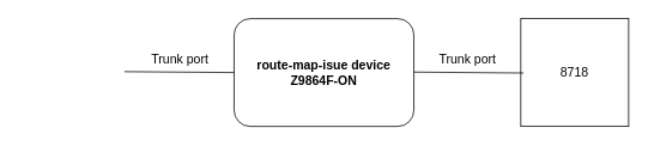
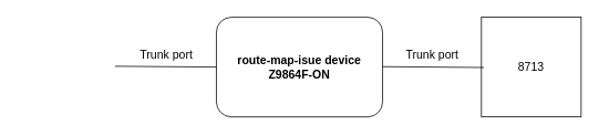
  <mxCell id="0" />
  <mxCell id="1" parent="0" />
  <mxCell id="2" value="" style="group" vertex="1" connectable="0" parent="1"><mxGeometry x="20" y="20" width="679" height="120" as="geometry" /></mxCell>
- <mxCell id="3" value="&lt;font style=&quot;font-size: 14px;&quot;&gt;8718&lt;/font&gt;" style="whiteSpace=wrap;html=1;aspect=fixed;" vertex="1" parent="2"><mxGeometry x="559" width="120" height="120" as="geometry" /></mxCell>
+ <mxCell id="3" value="&lt;font style=&quot;font-size: 14px;&quot;&gt;8713&lt;/font&gt;" style="whiteSpace=wrap;html=1;aspect=fixed;" vertex="1" parent="2"><mxGeometry x="559" width="120" height="120" as="geometry" /></mxCell>
  <mxCell id="4" value="" style="group" vertex="1" connectable="0" parent="2"><mxGeometry width="562" height="120" as="geometry" /></mxCell>
  <mxCell id="5" value="&lt;b&gt;&lt;font style=&quot;font-size: 14px;&quot;&gt;route-map-isue device&lt;/font&gt;&lt;/b&gt;&lt;div&gt;&lt;font style=&quot;&quot;&gt;&lt;span style=&quot;font-size: 14px;&quot;&gt;&lt;b&gt;Z9864F-ON&lt;/b&gt;&lt;/span&gt;&lt;br&gt;&lt;/font&gt;&lt;/div&gt;" style="rounded=1;whiteSpace=wrap;html=1;" vertex="1" parent="4"><mxGeometry x="240" width="200" height="120" as="geometry" /></mxCell>
  <mxCell id="6" value="" style="endArrow=none;html=1;rounded=0;entryX=0;entryY=0.5;entryDx=0;entryDy=0;" edge="1" parent="4" target="5"><mxGeometry width="50" height="50" relative="1" as="geometry"><mxPoint x="118" y="59" as="sourcePoint" /><mxPoint x="178" y="59" as="targetPoint" /></mxGeometry></mxCell>
  <mxCell id="7" value="" style="endArrow=none;html=1;rounded=0;entryX=0;entryY=0.5;entryDx=0;entryDy=0;" edge="1" parent="4"><mxGeometry width="50" height="50" relative="1" as="geometry"><mxPoint x="440" y="59.5" as="sourcePoint" /><mxPoint x="562" y="60.5" as="targetPoint" /></mxGeometry></mxCell>
  <mxCell id="8" value="&lt;font style=&quot;font-size: 14px;&quot;&gt;Trunk port&lt;/font&gt;" style="text;html=1;align=center;verticalAlign=middle;whiteSpace=wrap;rounded=0;" vertex="1" parent="4"><mxGeometry x="120" y="30" width="120" height="30" as="geometry" /></mxCell>
  <mxCell id="9" value="&lt;font style=&quot;font-size: 14px;&quot;&gt;Trunk port&lt;/font&gt;" style="text;html=1;align=center;verticalAlign=middle;whiteSpace=wrap;rounded=0;" vertex="1" parent="4"><mxGeometry x="440" y="30" width="120" height="30" as="geometry" /></mxCell>
